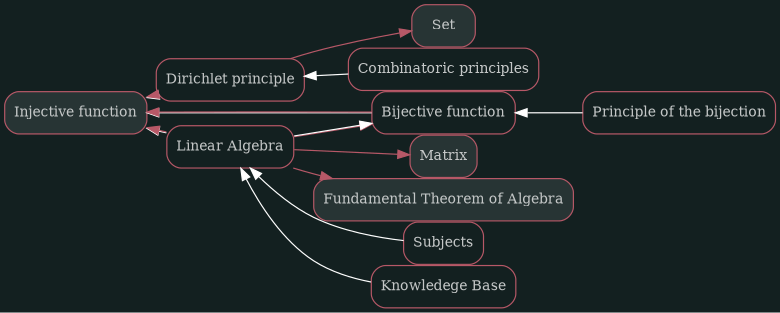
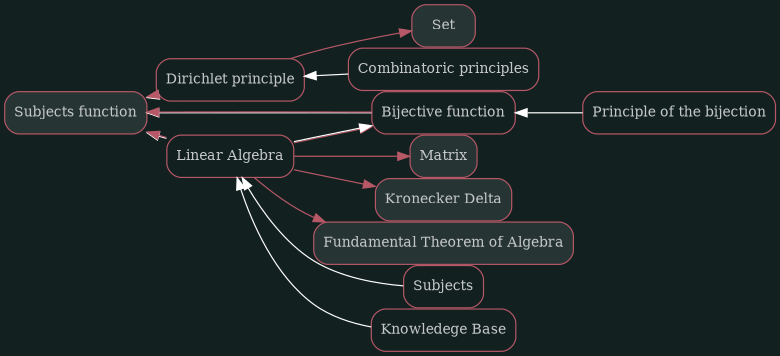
  digraph {
    bgcolor="#132020"
    fontname="DejaVu Serif"
    nodesep=0
    rankdir=LR
    ranksep=0
    node [color="#b75867" fillcolor="#FFFFFF" fontcolor="#c4c7c7" fontname="DejaVu Serif" fontsize="12px" labelfontname=sans shape=rectangle style=rounded]
    edge [color="#FFFFFF" fontname="DejaVu Serif"]
-   n1 [fillcolor="#273434" label="Injective function" style="rounded,filled"]
+   n1 [fillcolor="#273434" label="Subjects function" style="rounded,filled"]
    n2 [label="Dirichlet principle"]
    n3 [label="Linear Algebra"]
    n4 [label="Bijective function"]
    n5 [fillcolor="#273434" label=Set style="rounded,filled"]
    n6 [label="Combinatoric principles"]
    n7 [fillcolor="#273434" label=Matrix style="rounded,filled"]
+   n8 [fillcolor="#273434" label="Kronecker Delta" style="rounded,filled"]
    n9 [fillcolor="#273434" label="Fundamental Theorem of Algebra" style="rounded,filled"]
    n10 [label=Subjects]
    n11 [label="Knowledege Base"]
    n12 [label="Principle of the bijection"]
    subgraph sub_1 {
    }
    subgraph sub_2 {
      n1
      n2
      n3
      n4
    }
    subgraph sub_3 {
      n1
      n2
      n5
    }
    subgraph sub_4 {
      n2
      n6
    }
    subgraph sub_5 {
      n1
      n3
      n4
      n7
+     n8
      n9
    }
    subgraph sub_6 {
      n3
      n10
      n11
    }
    subgraph sub_7 {
      n1
      n4
    }
    subgraph sub_8 {
      n3
      n4
      n12
    }
    n1 -> n2 [dir=back]
    n1 -> n3 [dir=back]
    n1 -> n4 [dir=back]
    n2 -> n1 [color="#b75867"]
    n2 -> n5 [color="#b75867"]
    n2 -> n6 [dir=back]
    n3 -> n1 [color="#b75867"]
    n3 -> n4 [color="#b75867"]
    n3 -> n7 [color="#b75867"]
+   n3 -> n8 [color="#b75867"]
    n3 -> n9 [color="#b75867"]
    n3 -> n10 [dir=back]
    n3 -> n11 [dir=back]
    n4 -> n1 [color="#b75867"]
    n4 -> n3 [dir=back]
    n4 -> n12 [dir=back]
  }
